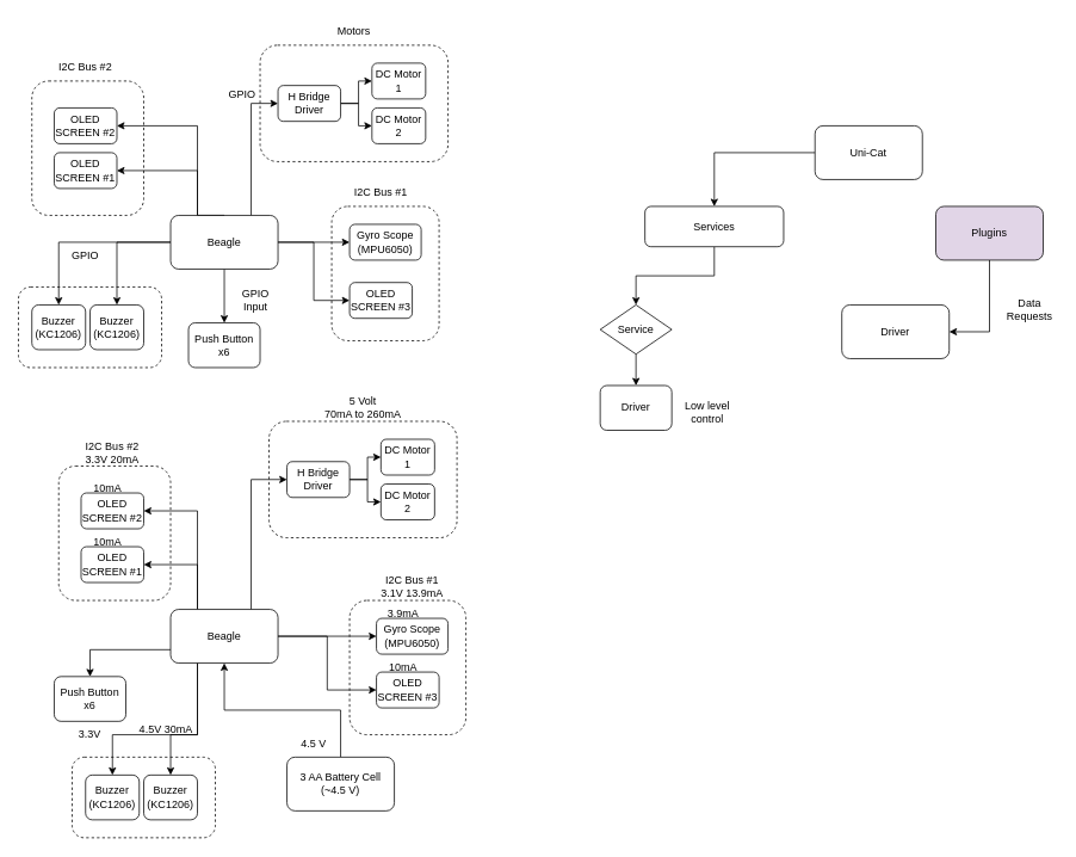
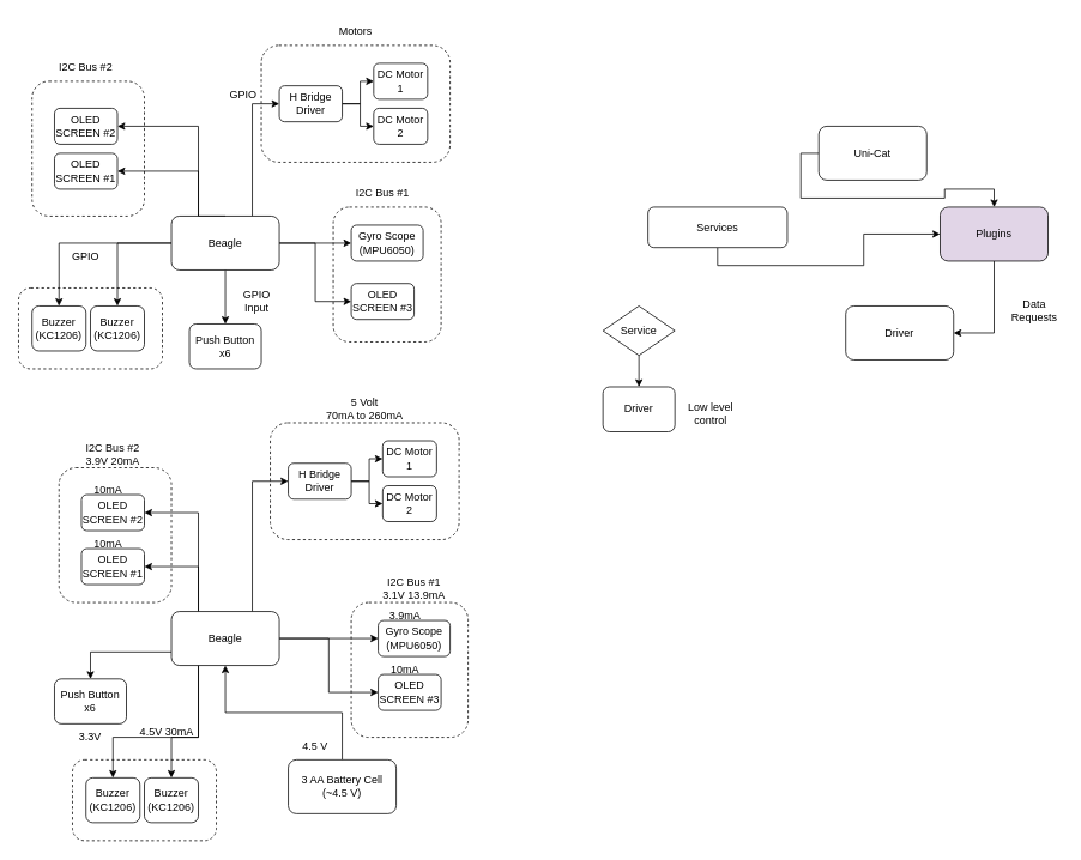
  <mxCell id="0" />
  <mxCell id="1" parent="0" />
  <mxCell id="2" value="" style="rounded=1;whiteSpace=wrap;html=1;fillColor=none;dashed=1;" parent="1" vertex="1"><mxGeometry x="80" y="845" width="160" height="90" as="geometry" /></mxCell>
  <mxCell id="3" value="" style="rounded=1;whiteSpace=wrap;html=1;fillColor=none;dashed=1;" parent="1" vertex="1"><mxGeometry x="290" width="210" height="130" as="geometry" y="50" /></mxCell>
  <mxCell id="4" value="" style="rounded=1;whiteSpace=wrap;html=1;fillColor=none;dashed=1;" parent="1" vertex="1"><mxGeometry x="65" y="520" width="125" height="150" as="geometry" /></mxCell>
  <mxCell id="5" value="" style="rounded=1;whiteSpace=wrap;html=1;fillColor=none;dashed=1;" parent="1" vertex="1"><mxGeometry x="370" y="230" width="120" height="150" as="geometry" /></mxCell>
  <mxCell id="6" style="edgeStyle=orthogonalEdgeStyle;rounded=0;orthogonalLoop=1;jettySize=auto;html=1;exitX=0.5;exitY=0;exitDx=0;exitDy=0;entryX=1;entryY=0.5;entryDx=0;entryDy=0;" parent="1" source="14" target="15" edge="1"><mxGeometry relative="1" as="geometry"><Array as="points"><mxPoint x="220" y="240" /><mxPoint x="220" y="190" /></Array></mxGeometry></mxCell>
  <mxCell id="7" style="edgeStyle=orthogonalEdgeStyle;rounded=0;orthogonalLoop=1;jettySize=auto;html=1;exitX=0.5;exitY=0;exitDx=0;exitDy=0;entryX=1;entryY=0.5;entryDx=0;entryDy=0;" parent="1" source="14" target="16" edge="1"><mxGeometry relative="1" as="geometry"><Array as="points"><mxPoint x="220" y="240" /><mxPoint x="220" y="140" /></Array></mxGeometry></mxCell>
  <mxCell id="8" style="edgeStyle=orthogonalEdgeStyle;rounded=0;orthogonalLoop=1;jettySize=auto;html=1;exitX=0.75;exitY=0;exitDx=0;exitDy=0;entryX=0;entryY=0.5;entryDx=0;entryDy=0;" parent="1" source="14" target="22" edge="1"><mxGeometry relative="1" as="geometry" /></mxCell>
  <mxCell id="9" style="edgeStyle=orthogonalEdgeStyle;rounded=0;orthogonalLoop=1;jettySize=auto;html=1;exitX=0;exitY=0.5;exitDx=0;exitDy=0;entryX=0.5;entryY=0;entryDx=0;entryDy=0;" parent="1" source="14" target="24" edge="1"><mxGeometry relative="1" as="geometry" /></mxCell>
  <mxCell id="10" style="edgeStyle=orthogonalEdgeStyle;rounded=0;orthogonalLoop=1;jettySize=auto;html=1;exitX=0.5;exitY=1;exitDx=0;exitDy=0;entryX=0.5;entryY=0;entryDx=0;entryDy=0;" parent="1" source="14" target="41" edge="1"><mxGeometry relative="1" as="geometry" /></mxCell>
  <mxCell id="11" style="edgeStyle=orthogonalEdgeStyle;rounded=0;orthogonalLoop=1;jettySize=auto;html=1;exitX=1;exitY=0.5;exitDx=0;exitDy=0;entryX=0;entryY=0.5;entryDx=0;entryDy=0;" parent="1" source="14" target="26" edge="1"><mxGeometry relative="1" as="geometry" /></mxCell>
  <mxCell id="12" style="edgeStyle=orthogonalEdgeStyle;rounded=0;orthogonalLoop=1;jettySize=auto;html=1;exitX=1;exitY=0.5;exitDx=0;exitDy=0;entryX=0;entryY=0.5;entryDx=0;entryDy=0;" parent="1" source="14" target="17" edge="1"><mxGeometry relative="1" as="geometry" /></mxCell>
  <mxCell id="13" style="edgeStyle=orthogonalEdgeStyle;rounded=0;orthogonalLoop=1;jettySize=auto;html=1;exitX=0;exitY=0.5;exitDx=0;exitDy=0;entryX=0.5;entryY=0;entryDx=0;entryDy=0;" parent="1" source="14" target="66" edge="1"><mxGeometry relative="1" as="geometry" /></mxCell>
  <mxCell id="14" value="Beagle" style="rounded=1;whiteSpace=wrap;html=1;" parent="1" vertex="1"><mxGeometry x="190" y="240" width="120" height="60" as="geometry" /></mxCell>
  <mxCell id="15" value="OLED SCREEN #1" style="rounded=1;whiteSpace=wrap;html=1;" parent="1" vertex="1"><mxGeometry x="60" y="170" width="70" height="40" as="geometry" /></mxCell>
  <mxCell id="16" value="OLED SCREEN #2" style="rounded=1;whiteSpace=wrap;html=1;" parent="1" vertex="1"><mxGeometry x="60" y="120" width="70" height="40" as="geometry" /></mxCell>
  <mxCell id="17" value="OLED SCREEN #3" style="rounded=1;whiteSpace=wrap;html=1;" parent="1" vertex="1"><mxGeometry x="390" y="315" width="70" height="40" as="geometry" /></mxCell>
  <mxCell id="18" value="DC Motor 1" style="rounded=1;whiteSpace=wrap;html=1;" parent="1" vertex="1"><mxGeometry x="415" y="70" width="60" height="40" as="geometry" /></mxCell>
  <mxCell id="19" value="DC Motor 2" style="rounded=1;whiteSpace=wrap;html=1;" parent="1" vertex="1"><mxGeometry x="415" y="120" width="60" height="40" as="geometry" /></mxCell>
  <mxCell id="20" style="edgeStyle=orthogonalEdgeStyle;rounded=0;orthogonalLoop=1;jettySize=auto;html=1;exitX=1;exitY=0.5;exitDx=0;exitDy=0;entryX=0;entryY=0.5;entryDx=0;entryDy=0;" parent="1" source="22" target="19" edge="1"><mxGeometry relative="1" as="geometry" /></mxCell>
  <mxCell id="21" style="edgeStyle=orthogonalEdgeStyle;rounded=0;orthogonalLoop=1;jettySize=auto;html=1;exitX=1;exitY=0.5;exitDx=0;exitDy=0;entryX=0;entryY=0.5;entryDx=0;entryDy=0;" parent="1" source="22" target="18" edge="1"><mxGeometry relative="1" as="geometry" /></mxCell>
  <mxCell id="22" value="H Bridge Driver" style="rounded=1;whiteSpace=wrap;html=1;" parent="1" vertex="1"><mxGeometry x="310" y="95" width="70" height="40" as="geometry" /></mxCell>
  <mxCell id="23" value="GPIO" style="text;html=1;align=center;verticalAlign=middle;whiteSpace=wrap;rounded=0;" parent="1" vertex="1"><mxGeometry x="230" y="90" width="80" height="30" as="geometry" /></mxCell>
  <mxCell id="24" value="Buzzer&lt;div&gt;(KC1206)&lt;/div&gt;" style="rounded=1;whiteSpace=wrap;html=1;" parent="1" vertex="1"><mxGeometry x="35" y="340" width="60" height="50" as="geometry" /></mxCell>
  <mxCell id="25" value="GPIO" style="text;html=1;align=center;verticalAlign=middle;whiteSpace=wrap;rounded=0;" parent="1" vertex="1"><mxGeometry x="65" y="270" width="60" height="30" as="geometry" /></mxCell>
  <mxCell id="26" value="Gyro Scope&lt;br&gt;(MPU6050)" style="rounded=1;whiteSpace=wrap;html=1;" parent="1" vertex="1"><mxGeometry x="390" y="250" width="80" height="40" as="geometry" /></mxCell>
  <mxCell id="27" value="I2C Bus #1" style="text;html=1;align=center;verticalAlign=middle;whiteSpace=wrap;rounded=0;" parent="1" vertex="1"><mxGeometry x="390" y="200" width="70" height="30" as="geometry" /></mxCell>
  <mxCell id="28" style="edgeStyle=orthogonalEdgeStyle;rounded=0;orthogonalLoop=1;jettySize=auto;html=1;exitX=0;exitY=0.75;exitDx=0;exitDy=0;entryX=0.5;entryY=0;entryDx=0;entryDy=0;" parent="1" source="36" target="44" edge="1"><mxGeometry relative="1" as="geometry" /></mxCell>
  <mxCell id="29" style="edgeStyle=orthogonalEdgeStyle;rounded=0;orthogonalLoop=1;jettySize=auto;html=1;exitX=1;exitY=0.5;exitDx=0;exitDy=0;entryX=0;entryY=0.5;entryDx=0;entryDy=0;" parent="1" source="36" target="50" edge="1"><mxGeometry relative="1" as="geometry" /></mxCell>
  <mxCell id="30" style="edgeStyle=orthogonalEdgeStyle;rounded=0;orthogonalLoop=1;jettySize=auto;html=1;exitX=1;exitY=0.5;exitDx=0;exitDy=0;entryX=0;entryY=0.5;entryDx=0;entryDy=0;" parent="1" source="36" target="49" edge="1"><mxGeometry relative="1" as="geometry" /></mxCell>
  <mxCell id="31" style="edgeStyle=orthogonalEdgeStyle;rounded=0;orthogonalLoop=1;jettySize=auto;html=1;exitX=0.25;exitY=0;exitDx=0;exitDy=0;entryX=1;entryY=0.5;entryDx=0;entryDy=0;" parent="1" source="36" target="52" edge="1"><mxGeometry relative="1" as="geometry" /></mxCell>
  <mxCell id="32" style="edgeStyle=orthogonalEdgeStyle;rounded=0;orthogonalLoop=1;jettySize=auto;html=1;exitX=0.25;exitY=0;exitDx=0;exitDy=0;entryX=1;entryY=0.5;entryDx=0;entryDy=0;" parent="1" source="36" target="53" edge="1"><mxGeometry relative="1" as="geometry" /></mxCell>
  <mxCell id="33" style="edgeStyle=orthogonalEdgeStyle;rounded=0;orthogonalLoop=1;jettySize=auto;html=1;exitX=0.75;exitY=0;exitDx=0;exitDy=0;entryX=0;entryY=0.5;entryDx=0;entryDy=0;" parent="1" source="36" target="65" edge="1"><mxGeometry relative="1" as="geometry" /></mxCell>
  <mxCell id="34" style="edgeStyle=orthogonalEdgeStyle;rounded=0;orthogonalLoop=1;jettySize=auto;html=1;exitX=0.25;exitY=1;exitDx=0;exitDy=0;entryX=0.5;entryY=0;entryDx=0;entryDy=0;" parent="1" source="36" target="69" edge="1"><mxGeometry relative="1" as="geometry"><Array as="points"><mxPoint x="220" y="820" /><mxPoint x="190" y="820" /></Array></mxGeometry></mxCell>
  <mxCell id="35" style="edgeStyle=orthogonalEdgeStyle;rounded=0;orthogonalLoop=1;jettySize=auto;html=1;exitX=0.25;exitY=1;exitDx=0;exitDy=0;entryX=0.5;entryY=0;entryDx=0;entryDy=0;" parent="1" source="36" target="68" edge="1"><mxGeometry relative="1" as="geometry"><Array as="points"><mxPoint x="220" y="820" /><mxPoint x="125" y="820" /></Array></mxGeometry></mxCell>
  <mxCell id="36" value="Beagle" style="rounded=1;whiteSpace=wrap;html=1;" parent="1" vertex="1"><mxGeometry x="190" y="680" width="120" height="60" as="geometry" /></mxCell>
  <mxCell id="37" style="edgeStyle=orthogonalEdgeStyle;rounded=0;orthogonalLoop=1;jettySize=auto;html=1;exitX=0.5;exitY=0;exitDx=0;exitDy=0;entryX=0.5;entryY=1;entryDx=0;entryDy=0;" parent="1" source="38" target="36" edge="1"><mxGeometry relative="1" as="geometry" /></mxCell>
  <mxCell id="38" value="3 AA Battery Cell&lt;br&gt;(~4.5 V)" style="rounded=1;whiteSpace=wrap;html=1;" parent="1" vertex="1"><mxGeometry x="320" y="845" width="120" height="60" as="geometry" /></mxCell>
  <mxCell id="39" value="4.5V 30mA" style="text;html=1;align=center;verticalAlign=middle;whiteSpace=wrap;rounded=0;" parent="1" vertex="1"><mxGeometry x="140" y="800" width="90" height="30" as="geometry" /></mxCell>
  <mxCell id="40" value="4.5 V" style="text;html=1;align=center;verticalAlign=middle;whiteSpace=wrap;rounded=0;" parent="1" vertex="1"><mxGeometry x="320" y="815" width="60" height="30" as="geometry" /></mxCell>
  <mxCell id="41" value="Push Button x6" style="rounded=1;whiteSpace=wrap;html=1;" parent="1" vertex="1"><mxGeometry x="210" y="360" width="80" height="50" as="geometry" /></mxCell>
  <mxCell id="42" value="GPIO Input" style="text;html=1;align=center;verticalAlign=middle;whiteSpace=wrap;rounded=0;" parent="1" vertex="1"><mxGeometry x="255" y="320" width="60" height="30" as="geometry" /></mxCell>
  <mxCell id="43" value="5 Volt&lt;div&gt;70mA to 260mA&lt;/div&gt;" style="text;html=1;align=center;verticalAlign=middle;whiteSpace=wrap;rounded=0;" parent="1" vertex="1"><mxGeometry x="360" y="440" width="90" height="30" as="geometry" /></mxCell>
  <mxCell id="44" value="Push Button x6" style="rounded=1;whiteSpace=wrap;html=1;" parent="1" vertex="1"><mxGeometry x="60" y="755" width="80" height="50" as="geometry" /></mxCell>
  <mxCell id="45" value="3.3V" style="text;html=1;align=center;verticalAlign=middle;whiteSpace=wrap;rounded=0;" parent="1" vertex="1"><mxGeometry x="70" y="805" width="60" height="30" as="geometry" /></mxCell>
  <mxCell id="46" value="" style="rounded=1;whiteSpace=wrap;html=1;fillColor=none;dashed=1;" parent="1" vertex="1"><mxGeometry x="35" y="90" width="125" height="150" as="geometry" /></mxCell>
  <mxCell id="47" value="I2C Bus #2" style="text;html=1;align=center;verticalAlign=middle;whiteSpace=wrap;rounded=0;" parent="1" vertex="1"><mxGeometry x="60" y="60" width="70" height="30" as="geometry" /></mxCell>
  <mxCell id="48" value="" style="rounded=1;whiteSpace=wrap;html=1;fillColor=none;dashed=1;" parent="1" vertex="1"><mxGeometry x="390" y="670" width="130" height="150" as="geometry" /></mxCell>
  <mxCell id="49" value="OLED SCREEN #3" style="rounded=1;whiteSpace=wrap;html=1;" parent="1" vertex="1"><mxGeometry x="420" y="750" width="70" height="40" as="geometry" /></mxCell>
  <mxCell id="50" value="Gyro Scope&lt;br&gt;(MPU6050)" style="rounded=1;whiteSpace=wrap;html=1;" parent="1" vertex="1"><mxGeometry x="420" y="690" width="80" height="40" as="geometry" /></mxCell>
  <mxCell id="51" value="I2C Bus #1 3.1V 13.9mA" style="text;html=1;align=center;verticalAlign=middle;whiteSpace=wrap;rounded=0;" parent="1" vertex="1"><mxGeometry x="420" y="640" width="80" height="30" as="geometry" /></mxCell>
  <mxCell id="52" value="OLED SCREEN #1" style="rounded=1;whiteSpace=wrap;html=1;" parent="1" vertex="1"><mxGeometry x="90" y="610" width="70" height="40" as="geometry" /></mxCell>
  <mxCell id="53" value="OLED SCREEN #2" style="rounded=1;whiteSpace=wrap;html=1;" parent="1" vertex="1"><mxGeometry x="90" y="550" width="70" height="40" as="geometry" /></mxCell>
- <mxCell id="54" value="I2C Bus #2 3.3V 20mA" style="text;html=1;align=center;verticalAlign=middle;whiteSpace=wrap;rounded=0;" parent="1" vertex="1"><mxGeometry x="90" y="490" width="70" height="30" as="geometry" /></mxCell>
+ <mxCell id="54" value="I2C Bus #2 3.9V 20mA" style="text;html=1;align=center;verticalAlign=middle;whiteSpace=wrap;rounded=0;" parent="1" vertex="1"><mxGeometry x="90" y="490" width="70" height="30" as="geometry" /></mxCell>
  <mxCell id="55" value="10mA" style="text;html=1;align=center;verticalAlign=middle;whiteSpace=wrap;rounded=0;" parent="1" vertex="1"><mxGeometry x="90" y="530" width="60" height="30" as="geometry" /></mxCell>
  <mxCell id="56" value="10mA" style="text;html=1;align=center;verticalAlign=middle;whiteSpace=wrap;rounded=0;" parent="1" vertex="1"><mxGeometry x="90" y="590" width="60" height="30" as="geometry" /></mxCell>
  <mxCell id="57" value="10mA" style="text;html=1;align=center;verticalAlign=middle;whiteSpace=wrap;rounded=0;" parent="1" vertex="1"><mxGeometry x="420" y="730" width="60" height="30" as="geometry" /></mxCell>
  <mxCell id="58" value="3.9mA" style="text;html=1;align=center;verticalAlign=middle;whiteSpace=wrap;rounded=0;" parent="1" vertex="1"><mxGeometry x="420" y="670" width="60" height="30" as="geometry" /></mxCell>
  <mxCell id="59" value="Motors" style="text;html=1;align=center;verticalAlign=middle;whiteSpace=wrap;rounded=0;" parent="1" vertex="1"><mxGeometry x="355" y="20" width="80" height="30" as="geometry" /></mxCell>
  <mxCell id="60" value="" style="rounded=1;whiteSpace=wrap;html=1;fillColor=none;dashed=1;" parent="1" vertex="1"><mxGeometry x="300" y="470" width="210" height="130" as="geometry" /></mxCell>
  <mxCell id="61" value="DC Motor 1" style="rounded=1;whiteSpace=wrap;html=1;" parent="1" vertex="1"><mxGeometry x="425" y="490" width="60" height="40" as="geometry" /></mxCell>
  <mxCell id="62" value="DC Motor 2" style="rounded=1;whiteSpace=wrap;html=1;" parent="1" vertex="1"><mxGeometry x="425" y="540" width="60" height="40" as="geometry" /></mxCell>
  <mxCell id="63" style="edgeStyle=orthogonalEdgeStyle;rounded=0;orthogonalLoop=1;jettySize=auto;html=1;exitX=1;exitY=0.5;exitDx=0;exitDy=0;entryX=0;entryY=0.5;entryDx=0;entryDy=0;" parent="1" source="65" target="62" edge="1"><mxGeometry relative="1" as="geometry" /></mxCell>
  <mxCell id="64" style="edgeStyle=orthogonalEdgeStyle;rounded=0;orthogonalLoop=1;jettySize=auto;html=1;exitX=1;exitY=0.5;exitDx=0;exitDy=0;entryX=0;entryY=0.5;entryDx=0;entryDy=0;" parent="1" source="65" target="61" edge="1"><mxGeometry relative="1" as="geometry" /></mxCell>
  <mxCell id="65" value="H Bridge Driver" style="rounded=1;whiteSpace=wrap;html=1;" parent="1" vertex="1"><mxGeometry x="320" y="515" width="70" height="40" as="geometry" /></mxCell>
  <mxCell id="66" value="Buzzer&lt;div&gt;(KC1206)&lt;/div&gt;" style="rounded=1;whiteSpace=wrap;html=1;" parent="1" vertex="1"><mxGeometry x="100" y="340" width="60" height="50" as="geometry" /></mxCell>
  <mxCell id="67" value="" style="rounded=1;whiteSpace=wrap;html=1;fillColor=none;dashed=1;" parent="1" vertex="1"><mxGeometry x="20" y="320" width="160" height="90" as="geometry" /></mxCell>
  <mxCell id="68" value="Buzzer&lt;div&gt;(KC1206)&lt;/div&gt;" style="rounded=1;whiteSpace=wrap;html=1;" parent="1" vertex="1"><mxGeometry x="95" y="865" width="60" height="50" as="geometry" /></mxCell>
  <mxCell id="69" value="Buzzer&lt;div&gt;(KC1206)&lt;/div&gt;" style="rounded=1;whiteSpace=wrap;html=1;" parent="1" vertex="1"><mxGeometry x="160" y="865" width="60" height="50" as="geometry" /></mxCell>
- <mxCell id="70" style="edgeStyle=orthogonalEdgeStyle;rounded=0;orthogonalLoop=1;jettySize=auto;html=1;exitX=0;exitY=0.5;exitDx=0;exitDy=0;entryX=0.5;entryY=0;entryDx=0;entryDy=0;" edge="1" parent="1" source="71" target="73"><mxGeometry relative="1" as="geometry" /></mxCell>
+ <mxCell id="70" style="edgeStyle=orthogonalEdgeStyle;rounded=0;orthogonalLoop=1;jettySize=auto;html=1;exitX=0;exitY=0.5;exitDx=0;exitDy=0;" edge="1" parent="1" source="71" target="75"><mxGeometry relative="1" as="geometry" /></mxCell>
  <mxCell id="71" value="Uni-Cat" style="rounded=1;whiteSpace=wrap;html=1;" vertex="1" parent="1"><mxGeometry x="910" y="140" width="120" height="60" as="geometry" /></mxCell>
- <mxCell id="72" style="edgeStyle=orthogonalEdgeStyle;rounded=0;orthogonalLoop=1;jettySize=auto;html=1;exitX=0.5;exitY=1;exitDx=0;exitDy=0;entryX=0.5;entryY=0;entryDx=0;entryDy=0;" edge="1" parent="1" source="73" target="77"><mxGeometry relative="1" as="geometry" /></mxCell>
+ <mxCell id="72" style="edgeStyle=orthogonalEdgeStyle;rounded=0;orthogonalLoop=1;jettySize=auto;html=1;exitX=0.5;exitY=1;exitDx=0;exitDy=0;" edge="1" parent="1" source="73" target="75"><mxGeometry relative="1" as="geometry" /></mxCell>
  <mxCell id="73" value="Services" style="rounded=1;whiteSpace=wrap;html=1;" vertex="1" parent="1"><mxGeometry x="720" y="230" width="155" height="45" as="geometry" /></mxCell>
  <mxCell id="74" style="edgeStyle=orthogonalEdgeStyle;rounded=0;orthogonalLoop=1;jettySize=auto;html=1;exitX=0.5;exitY=1;exitDx=0;exitDy=0;entryX=1;entryY=0.5;entryDx=0;entryDy=0;" edge="1" parent="1" source="75" target="80"><mxGeometry relative="1" as="geometry" /></mxCell>
  <mxCell id="75" value="Plugins" style="rounded=1;whiteSpace=wrap;html=1;fillColor=#e1d5e7;" vertex="1" parent="1"><mxGeometry x="1045" y="230" width="120" height="60" as="geometry" /></mxCell>
  <mxCell id="76" style="edgeStyle=orthogonalEdgeStyle;rounded=0;orthogonalLoop=1;jettySize=auto;html=1;exitX=0.5;exitY=1;exitDx=0;exitDy=0;entryX=0.5;entryY=0;entryDx=0;entryDy=0;" edge="1" parent="1" source="77" target="78"><mxGeometry relative="1" as="geometry" /></mxCell>
  <mxCell id="77" value="Service" style="rhombus;whiteSpace=wrap;html=1;" vertex="1" parent="1"><mxGeometry x="670" y="340" width="80" height="55" as="geometry" /></mxCell>
  <mxCell id="78" value="Driver" style="rounded=1;whiteSpace=wrap;html=1;" vertex="1" parent="1"><mxGeometry x="670" y="430" width="80" height="50" as="geometry" /></mxCell>
  <mxCell id="79" value="Low level control" style="text;html=1;align=center;verticalAlign=middle;whiteSpace=wrap;rounded=0;" vertex="1" parent="1"><mxGeometry x="760" y="445" width="60" height="30" as="geometry" /></mxCell>
  <mxCell id="80" value="Driver" style="rounded=1;whiteSpace=wrap;html=1;" vertex="1" parent="1"><mxGeometry x="940" y="340" width="120" height="60" as="geometry" /></mxCell>
  <mxCell id="81" value="Data Requests" style="text;html=1;align=center;verticalAlign=middle;whiteSpace=wrap;rounded=0;" vertex="1" parent="1"><mxGeometry x="1120" y="330" width="60" height="30" as="geometry" /></mxCell>
